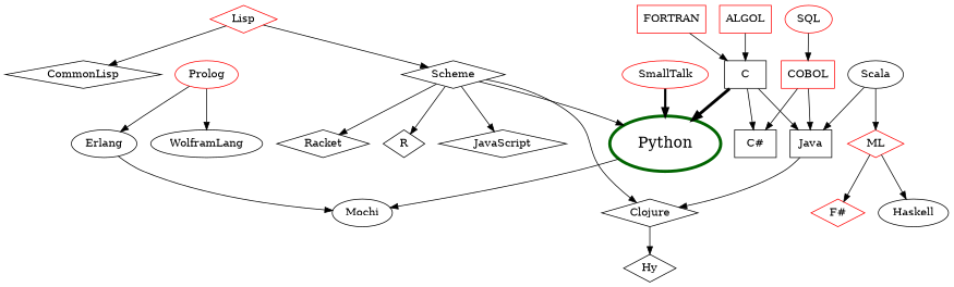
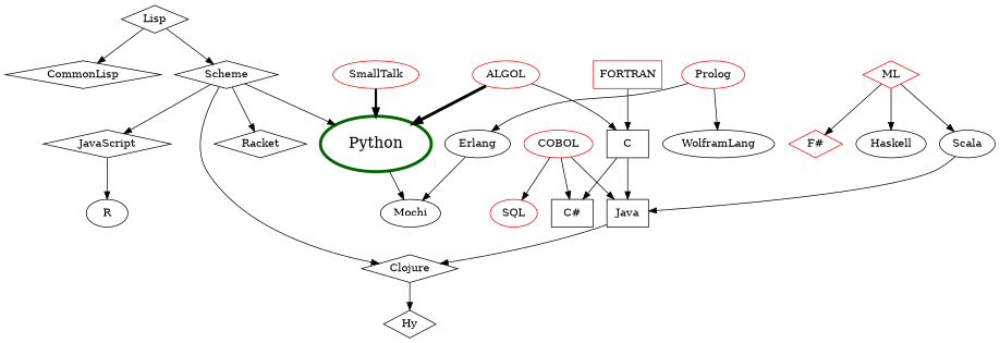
  strict digraph {
    height=6
    width=8
-   Lisp [color=red shape=diamond]
+   Lisp [color=black shape=diamond]
    Scheme [shape=diamond]
    CommonLisp [shape=diamond]
    Python [color=DarkGreen fontsize=20 height=1 penwidth=4 width=2]
-   R [shape=diamond]
+   R
    JavaScript [shape=diamond]
    Clojure [shape=diamond]
    Racket [shape=diamond]
    FORTRAN [color=red shape=box]
    C [shape=box]
    Java [shape=box]
    "C#" [shape=box]
-   ALGOL [color=red shape=box]
-   COBOL [color=red shape=box]
+   ALGOL [color=red shape=ellipse]
+   COBOL [color=red shape=ellipse]
    SQL [color=red]
    ML [color=red shape=diamond]
    "F#" [color=red shape=diamond]
    Haskell [shape=ellipse]
    Scala
    Prolog [color=red]
    Erlang
    WolframLang
    Mochi
    SmallTalk [color=red]
    Hy [shape=diamond]
    Lisp -> Scheme
    Lisp -> CommonLisp
    Scheme -> Python
-   Scheme -> R
+   JavaScript -> R
    Scheme -> JavaScript
    Scheme -> Clojure
    Scheme -> Racket
    Python -> Mochi
    Clojure -> Hy
    FORTRAN -> C
-   C -> Python [penwidth=4]
+   ALGOL -> Python [penwidth=4]
    C -> Java
    C -> "C#"
    Java -> Clojure
    ALGOL -> C
    COBOL -> Java
    COBOL -> "C#"
-   SQL -> COBOL
+   COBOL -> SQL
    ML -> "F#"
    ML -> Haskell
-   Scala -> ML
+   ML -> Scala
    Scala -> Java
    Prolog -> Erlang
    Prolog -> WolframLang
    Erlang -> Mochi
    SmallTalk -> Python [penwidth=3]
  }
